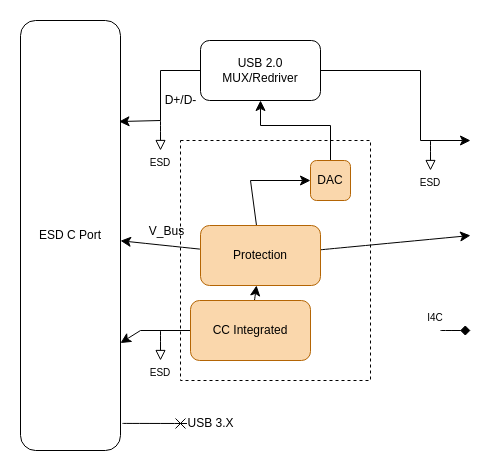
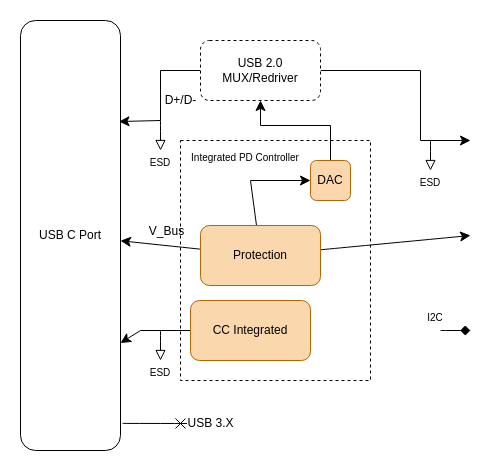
  <mxCell id="0" />
  <mxCell id="1" parent="0" />
- <mxCell id="2" value="ESD C Port" style="rounded=1;whiteSpace=wrap;html=1;" vertex="1" parent="1"><mxGeometry x="20" y="20" width="100" height="430" as="geometry" /></mxCell>
+ <mxCell id="2" value="USB C Port" style="rounded=1;whiteSpace=wrap;html=1;" vertex="1" parent="1"><mxGeometry x="20" y="20" width="100" height="430" as="geometry" /></mxCell>
  <mxCell id="3" value="D+/D-" style="edgeStyle=none;curved=0;rounded=0;orthogonalLoop=1;jettySize=auto;html=1;entryX=0.985;entryY=0.235;entryDx=0;entryDy=0;fontSize=12;startSize=8;endSize=8;exitX=0;exitY=0.5;exitDx=0;exitDy=0;entryPerimeter=0;" edge="1" parent="1" source="5" target="2"><mxGeometry x="0.071" y="20" relative="1" as="geometry"><Array as="points"><mxPoint x="160" y="70" /><mxPoint x="160" y="120" /></Array><mxPoint as="offset" /></mxGeometry></mxCell>
  <mxCell id="4" style="edgeStyle=none;curved=0;rounded=0;orthogonalLoop=1;jettySize=auto;html=1;fontSize=12;startSize=8;endSize=8;" edge="1" parent="1" source="5"><mxGeometry relative="1" as="geometry"><mxPoint x="470" y="140" as="targetPoint" /><Array as="points"><mxPoint x="420" y="70" /><mxPoint x="420" y="140" /></Array></mxGeometry></mxCell>
- <mxCell id="5" value="USB 2.0 MUX/Redriver" style="rounded=1;whiteSpace=wrap;html=1;" vertex="1" parent="1"><mxGeometry x="200" y="40" width="120" height="60" as="geometry" /></mxCell>
+ <mxCell id="5" value="USB 2.0 MUX/Redriver" style="rounded=1;whiteSpace=wrap;html=1;dashed=1;" vertex="1" parent="1"><mxGeometry x="200" y="40" width="120" height="60" as="geometry" /></mxCell>
  <mxCell id="6" style="edgeStyle=none;curved=1;rounded=0;orthogonalLoop=1;jettySize=auto;html=1;fontSize=12;startSize=8;endSize=8;" edge="1" parent="1" source="10" target="2"><mxGeometry relative="1" as="geometry" /></mxCell>
  <mxCell id="7" value="V_Bus" style="edgeLabel;html=1;align=center;verticalAlign=middle;resizable=0;points=[];fontSize=12;" vertex="1" connectable="0" parent="6"><mxGeometry x="-0.15" y="3" relative="1" as="geometry"><mxPoint y="-18" as="offset" /></mxGeometry></mxCell>
  <mxCell id="8" style="edgeStyle=none;curved=0;rounded=0;orthogonalLoop=1;jettySize=auto;html=1;fontSize=12;startSize=8;endSize=8;" edge="1" parent="1" source="10" target="15"><mxGeometry relative="1" as="geometry"><Array as="points"><mxPoint x="250" y="180" /></Array></mxGeometry></mxCell>
  <mxCell id="9" style="edgeStyle=none;curved=1;rounded=0;orthogonalLoop=1;jettySize=auto;html=1;fontSize=12;startSize=8;endSize=8;" edge="1" parent="1" source="10"><mxGeometry relative="1" as="geometry"><mxPoint x="470" y="235" as="targetPoint" /></mxGeometry></mxCell>
  <mxCell id="10" value="Protection" style="rounded=1;whiteSpace=wrap;html=1;fillColor=#fad7ac;strokeColor=#b46504;" vertex="1" parent="1"><mxGeometry x="200" y="225" width="120" height="60" as="geometry" /></mxCell>
  <mxCell id="11" style="edgeStyle=none;curved=0;rounded=0;orthogonalLoop=1;jettySize=auto;html=1;fontSize=12;startSize=8;endSize=8;entryX=1;entryY=0.75;entryDx=0;entryDy=0;" edge="1" parent="1" source="13" target="2"><mxGeometry relative="1" as="geometry"><mxPoint x="150" y="330" as="targetPoint" /><Array as="points"><mxPoint x="140" y="330" /></Array></mxGeometry></mxCell>
- <mxCell id="12" style="edgeStyle=none;curved=1;rounded=0;orthogonalLoop=1;jettySize=auto;html=1;fontSize=12;startSize=8;endSize=8;" edge="1" parent="1" source="13" target="10"><mxGeometry relative="1" as="geometry" /></mxCell>
  <mxCell id="13" value="CC Integrated" style="rounded=1;whiteSpace=wrap;html=1;fillColor=#fad7ac;strokeColor=#b46504;" vertex="1" parent="1"><mxGeometry x="190" y="300" width="120" height="60" as="geometry" /></mxCell>
  <mxCell id="14" style="edgeStyle=none;curved=0;rounded=0;orthogonalLoop=1;jettySize=auto;html=1;fontSize=12;startSize=8;endSize=8;exitX=0.5;exitY=0;exitDx=0;exitDy=0;entryX=0.5;entryY=1;entryDx=0;entryDy=0;" edge="1" parent="1" target="5"><mxGeometry relative="1" as="geometry"><mxPoint x="330" y="175" as="sourcePoint" /><mxPoint x="260" y="115" as="targetPoint" /><Array as="points"><mxPoint x="330" y="125" /><mxPoint x="260" y="125" /></Array></mxGeometry></mxCell>
  <mxCell id="15" value="DAC" style="rounded=1;whiteSpace=wrap;html=1;fillColor=#fad7ac;strokeColor=#b46504;" vertex="1" parent="1"><mxGeometry x="310" y="160" width="40" height="40" as="geometry" /></mxCell>
  <mxCell id="16" value="" style="endArrow=cross;html=1;rounded=0;fontSize=12;startSize=8;endSize=8;curved=1;exitX=1.02;exitY=0.937;exitDx=0;exitDy=0;exitPerimeter=0;endFill=0;" edge="1" parent="1" source="2"><mxGeometry width="50" height="50" relative="1" as="geometry"><mxPoint x="320" y="260" as="sourcePoint" /><mxPoint x="190" y="423" as="targetPoint" /></mxGeometry></mxCell>
  <mxCell id="17" value="USB 3.X" style="edgeLabel;html=1;align=center;verticalAlign=middle;resizable=0;points=[];fontSize=12;" vertex="1" connectable="0" parent="16"><mxGeometry x="-0.441" relative="1" as="geometry"><mxPoint x="69" as="offset" /></mxGeometry></mxCell>
  <mxCell id="18" value="" style="endArrow=block;html=1;rounded=0;fontSize=12;startSize=8;endSize=8;curved=1;endFill=0;" edge="1" parent="1"><mxGeometry width="50" height="50" relative="1" as="geometry"><mxPoint x="160" y="330" as="sourcePoint" /><mxPoint x="160" y="360" as="targetPoint" /></mxGeometry></mxCell>
  <mxCell id="19" value="&lt;font style=&quot;font-size: 10px;&quot;&gt;ESD&lt;/font&gt;" style="text;html=1;align=center;verticalAlign=middle;whiteSpace=wrap;rounded=0;fontSize=16;" vertex="1" parent="1"><mxGeometry x="140" y="360" width="40" height="20" as="geometry" /></mxCell>
  <mxCell id="20" value="" style="endArrow=block;html=1;rounded=0;fontSize=12;startSize=8;endSize=8;curved=1;endFill=0;entryX=0.5;entryY=0;entryDx=0;entryDy=0;" edge="1" parent="1" target="21"><mxGeometry width="50" height="50" relative="1" as="geometry"><mxPoint x="160" y="120" as="sourcePoint" /><mxPoint x="150" y="150" as="targetPoint" /></mxGeometry></mxCell>
  <mxCell id="21" value="&lt;font style=&quot;font-size: 10px;&quot;&gt;ESD&lt;/font&gt;" style="text;html=1;align=center;verticalAlign=middle;whiteSpace=wrap;rounded=0;fontSize=16;" vertex="1" parent="1"><mxGeometry x="140" y="150" width="40" height="20" as="geometry" /></mxCell>
  <mxCell id="22" value="" style="endArrow=diamond;html=1;rounded=0;fontSize=12;startSize=8;endSize=8;curved=1;endFill=1;" edge="1" parent="1"><mxGeometry width="50" height="50" relative="1" as="geometry"><mxPoint x="440" y="330" as="sourcePoint" /><mxPoint x="470" y="330" as="targetPoint" /></mxGeometry></mxCell>
  <mxCell id="23" value="" style="endArrow=block;html=1;rounded=0;fontSize=12;startSize=8;endSize=8;curved=1;endFill=0;entryX=0.5;entryY=0;entryDx=0;entryDy=0;" edge="1" parent="1" target="24"><mxGeometry width="50" height="50" relative="1" as="geometry"><mxPoint x="430" y="140" as="sourcePoint" /><mxPoint x="420" y="170" as="targetPoint" /></mxGeometry></mxCell>
  <mxCell id="24" value="&lt;font style=&quot;font-size: 10px;&quot;&gt;ESD&lt;/font&gt;" style="text;html=1;align=center;verticalAlign=middle;whiteSpace=wrap;rounded=0;fontSize=16;" vertex="1" parent="1"><mxGeometry x="410" y="170" width="40" height="20" as="geometry" /></mxCell>
- <mxCell id="25" value="&lt;font style=&quot;font-size: 10px;&quot;&gt;I4C&lt;/font&gt;" style="text;html=1;align=center;verticalAlign=middle;whiteSpace=wrap;rounded=0;fontSize=16;" vertex="1" parent="1"><mxGeometry x="420" y="300" width="30" height="30" as="geometry" /></mxCell>
+ <mxCell id="25" value="&lt;font style=&quot;font-size: 10px;&quot;&gt;I2C&lt;/font&gt;" style="text;html=1;align=center;verticalAlign=middle;whiteSpace=wrap;rounded=0;fontSize=16;" vertex="1" parent="1"><mxGeometry x="420" y="300" width="30" height="30" as="geometry" /></mxCell>
  <mxCell id="26" value="" style="rounded=0;whiteSpace=wrap;html=1;fillColor=none;dashed=1;" vertex="1" parent="1"><mxGeometry x="180" y="140" width="190" height="240" as="geometry" /></mxCell>
+ <mxCell id="27" value="&lt;font style=&quot;font-size: 10px;&quot;&gt;Integrated PD Controller&lt;/font&gt;" style="text;html=1;align=center;verticalAlign=middle;whiteSpace=wrap;rounded=0;fontSize=16;" vertex="1" parent="1"><mxGeometry x="190" y="140" width="110" height="30" as="geometry" /></mxCell>
